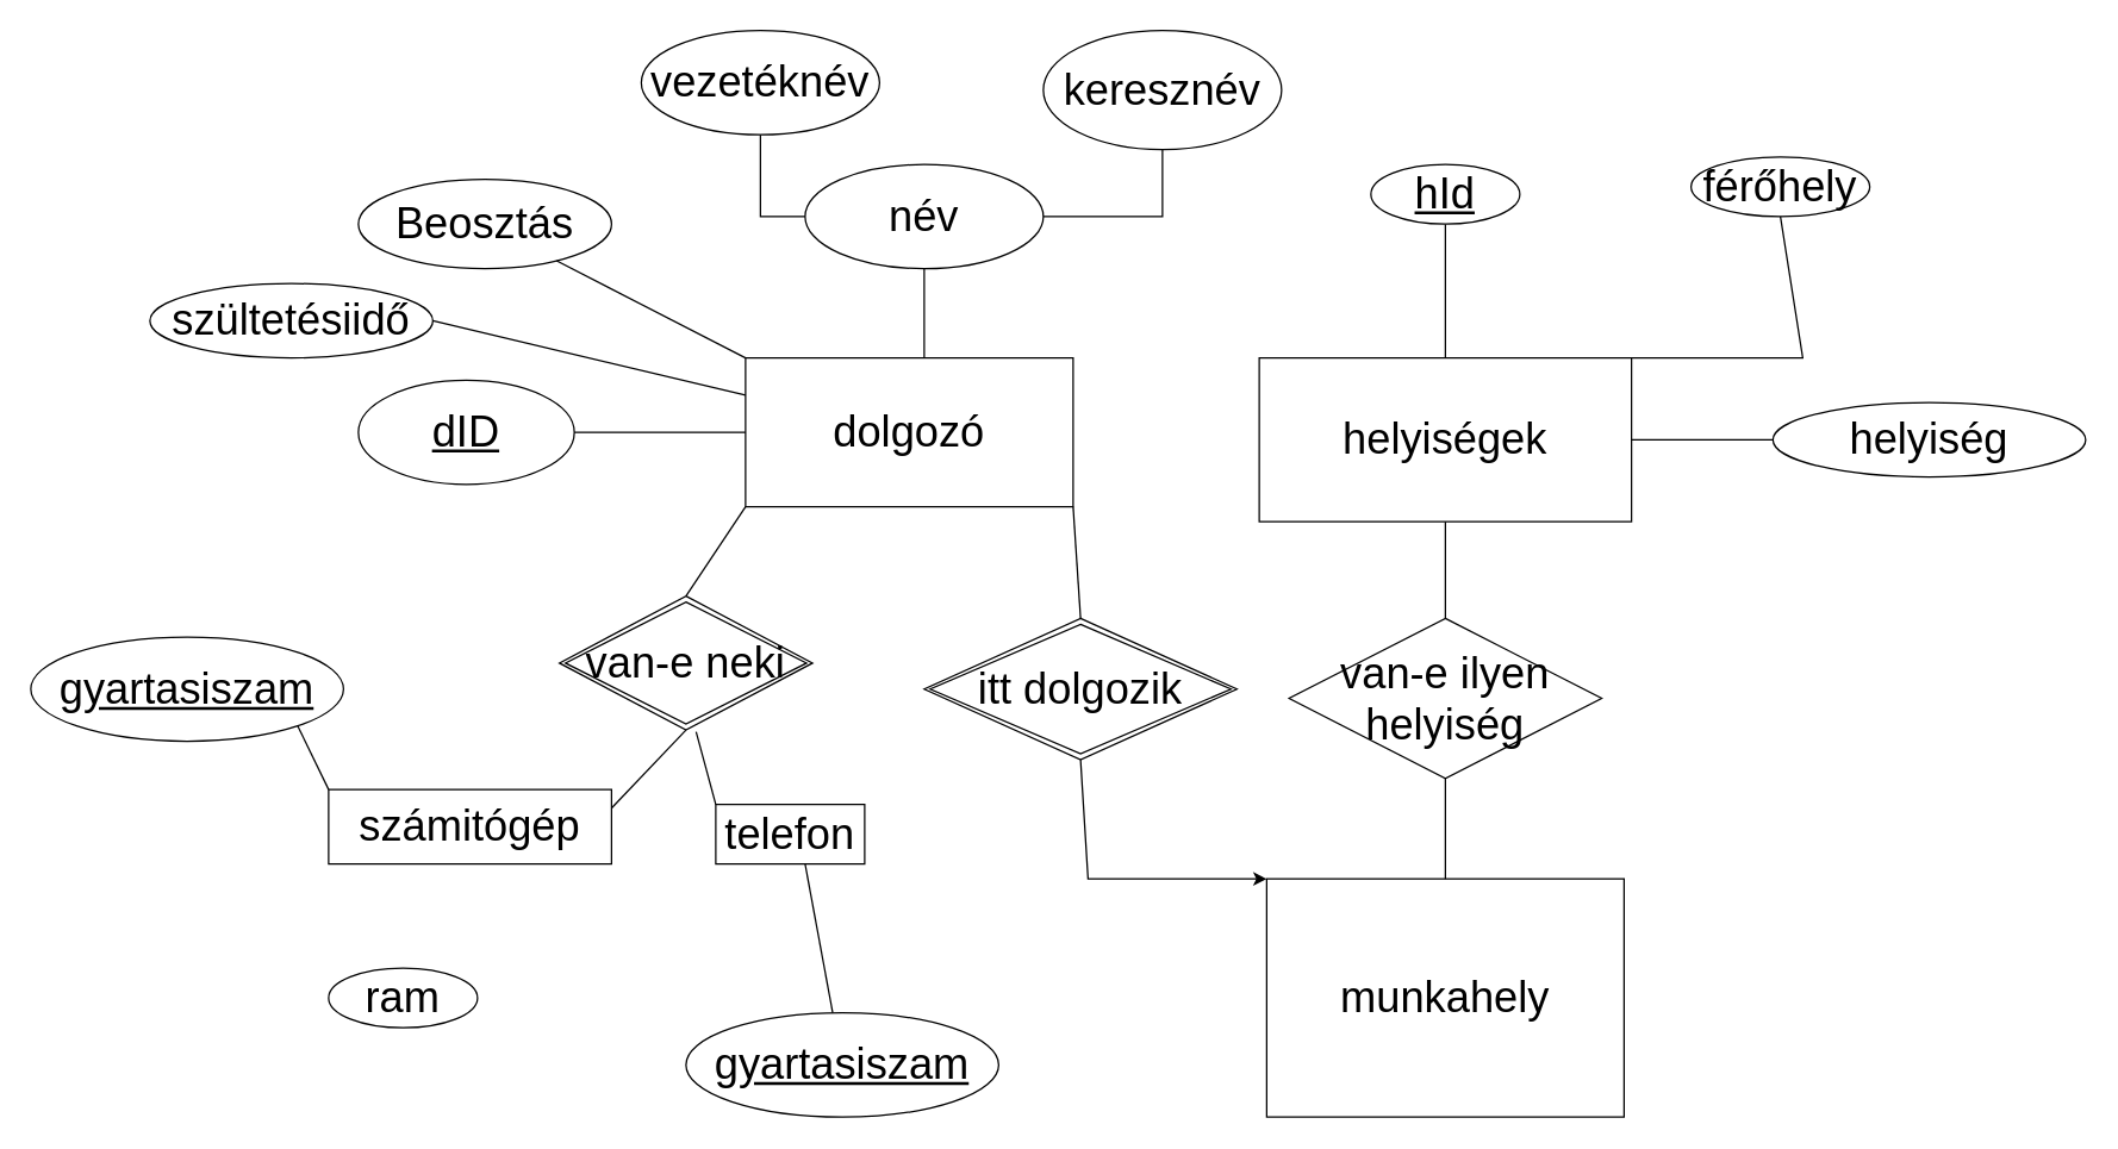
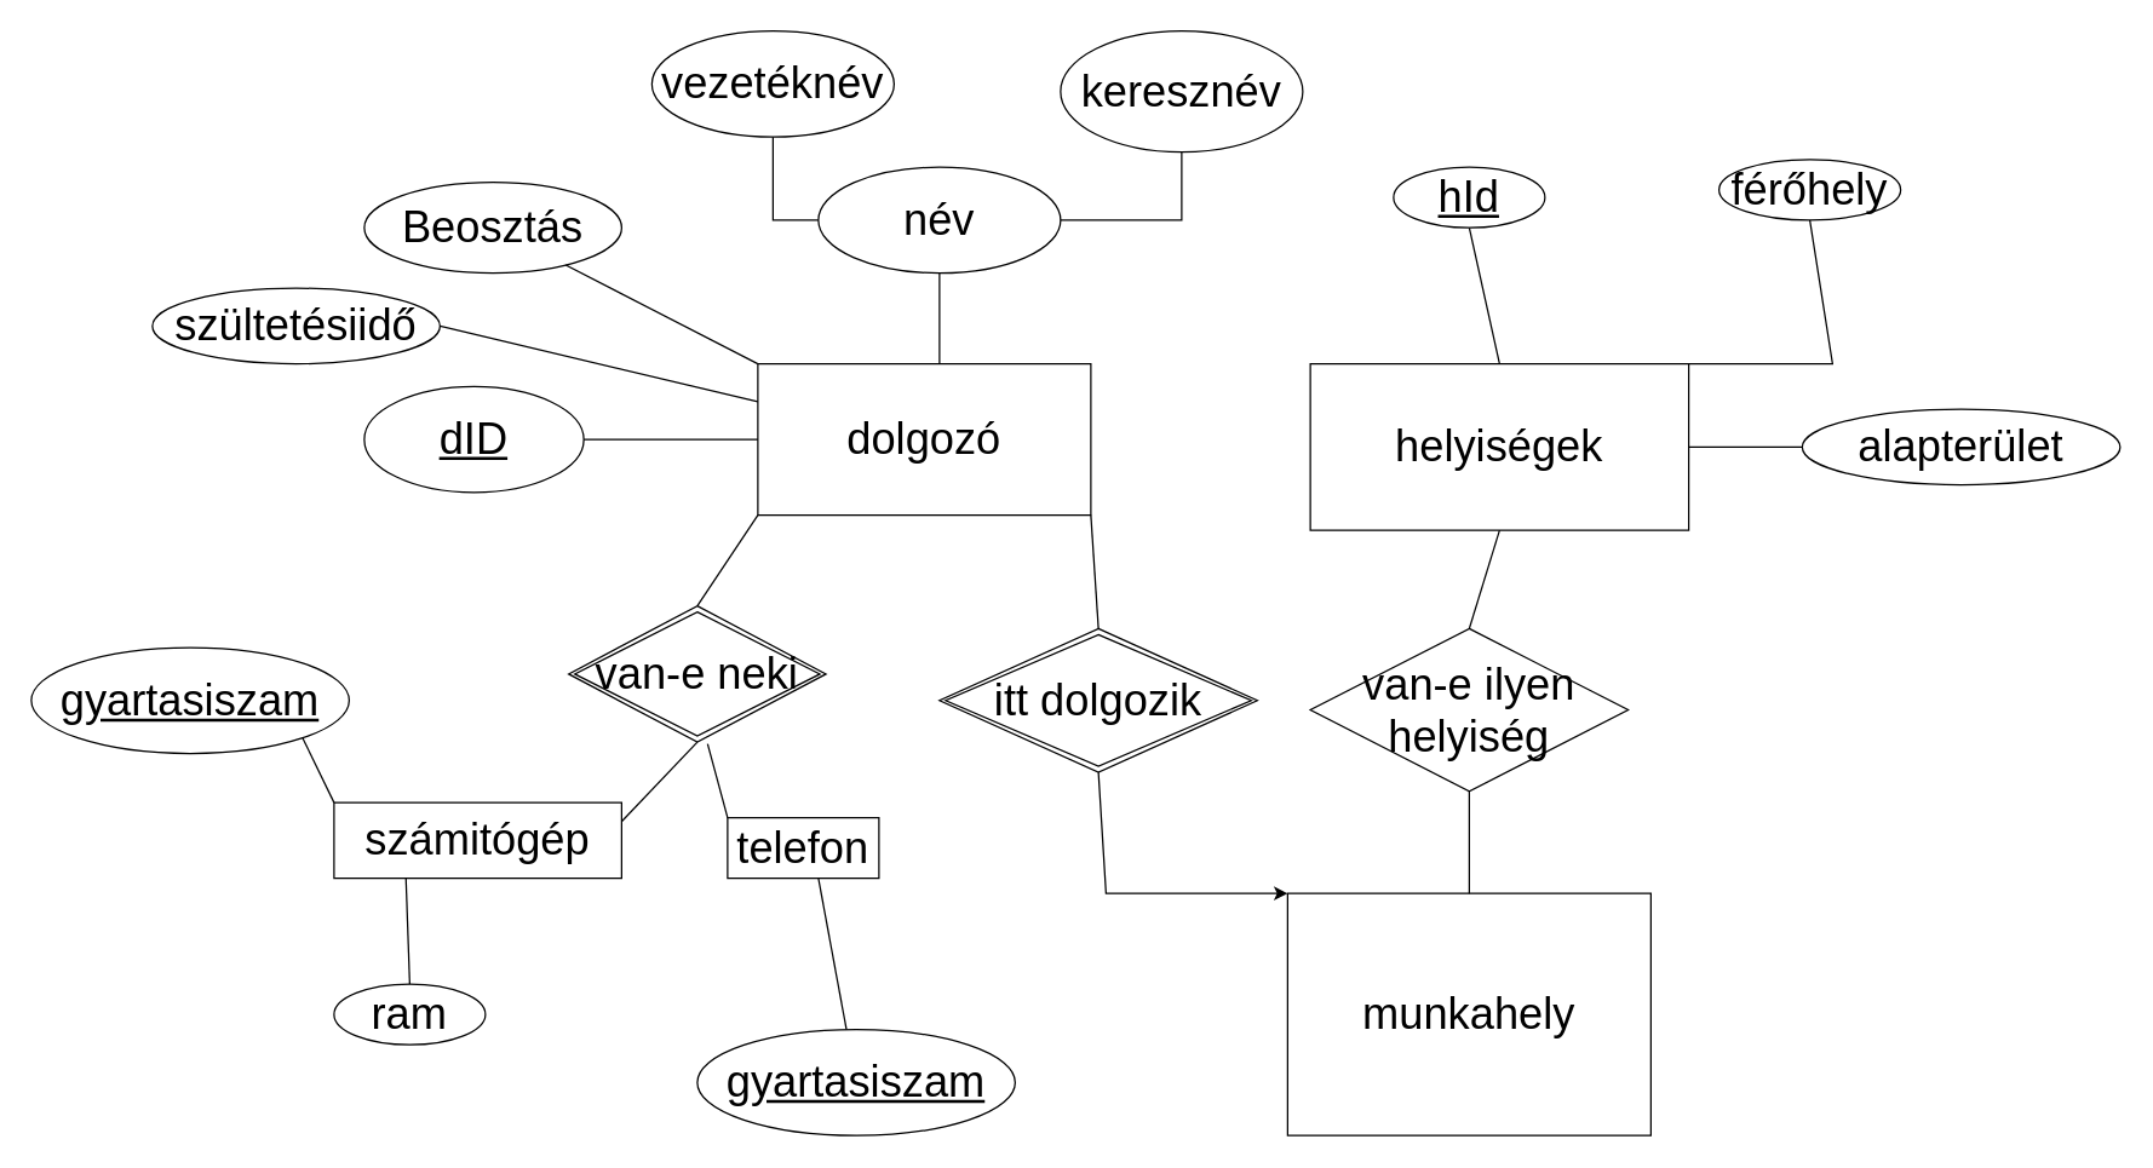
  <mxCell id="0" />
  <mxCell id="1" parent="0" />
  <mxCell id="2" value="&lt;font style=&quot;font-size: 29px&quot;&gt;munkahely&lt;/font&gt;" style="rounded=0;whiteSpace=wrap;html=1;" parent="1" vertex="1"><mxGeometry x="850" y="590" width="240" height="160" as="geometry" /></mxCell>
- <mxCell id="3" value="helyiségek" style="whiteSpace=wrap;html=1;align=center;fontSize=29;" parent="1" vertex="1"><mxGeometry x="845" y="240" width="250" height="110" as="geometry" /></mxCell>
+ <mxCell id="3" value="helyiségek" style="whiteSpace=wrap;html=1;align=center;fontSize=29;" parent="1" vertex="1"><mxGeometry x="865" y="240" width="250" height="110" as="geometry" /></mxCell>
  <mxCell id="4" value="" style="endArrow=none;html=1;rounded=0;fontSize=29;entryX=0.5;entryY=0;entryDx=0;entryDy=0;exitX=0.5;exitY=1;exitDx=0;exitDy=0;" parent="1" source="5" target="3" edge="1"><mxGeometry relative="1" as="geometry"><mxPoint x="965" y="-70" as="sourcePoint" /><mxPoint x="990" y="-10" as="targetPoint" /></mxGeometry></mxCell>
  <mxCell id="5" value="hId" style="ellipse;whiteSpace=wrap;html=1;align=center;fontStyle=4;fontSize=29;" parent="1" vertex="1"><mxGeometry x="920" y="110" width="100" height="40" as="geometry" /></mxCell>
  <mxCell id="6" value="férőhely" style="ellipse;whiteSpace=wrap;html=1;align=center;fontSize=29;" parent="1" vertex="1"><mxGeometry x="1135" y="105" width="120" height="40" as="geometry" /></mxCell>
  <mxCell id="7" value="" style="endArrow=none;html=1;rounded=0;fontSize=29;exitX=1;exitY=0;exitDx=0;exitDy=0;entryX=0.5;entryY=1;entryDx=0;entryDy=0;" parent="1" source="3" target="6" edge="1"><mxGeometry relative="1" as="geometry"><mxPoint x="1110" y="40" as="sourcePoint" /><mxPoint x="1210" y="40" as="targetPoint" /><Array as="points"><mxPoint x="1210" y="240" /></Array></mxGeometry></mxCell>
  <mxCell id="8" value="dolgozó" style="whiteSpace=wrap;html=1;align=center;fontSize=29;" parent="1" vertex="1"><mxGeometry x="500" y="240" width="220" height="100" as="geometry" /></mxCell>
  <mxCell id="9" value="itt dolgozik" style="shape=rhombus;double=1;perimeter=rhombusPerimeter;whiteSpace=wrap;html=1;align=center;fontSize=29;" parent="1" vertex="1"><mxGeometry x="620" y="415" width="210" height="95" as="geometry" /></mxCell>
- <mxCell id="10" value="helyiség" style="ellipse;whiteSpace=wrap;html=1;align=center;fontSize=29;" parent="1" vertex="1"><mxGeometry x="1190" y="270" width="210" height="50" as="geometry" /></mxCell>
+ <mxCell id="10" value="alapterület" style="ellipse;whiteSpace=wrap;html=1;align=center;fontSize=29;" parent="1" vertex="1"><mxGeometry x="1190" y="270" width="210" height="50" as="geometry" /></mxCell>
  <mxCell id="11" value="" style="endArrow=none;html=1;rounded=0;fontSize=29;entryX=0;entryY=0.5;entryDx=0;entryDy=0;exitX=1;exitY=0.5;exitDx=0;exitDy=0;" parent="1" source="3" target="10" edge="1"><mxGeometry relative="1" as="geometry"><mxPoint x="1030" y="170" as="sourcePoint" /><mxPoint x="1190" y="170" as="targetPoint" /><Array as="points" /></mxGeometry></mxCell>
  <mxCell id="12" value="" style="endArrow=classic;html=1;rounded=0;fontSize=29;exitX=0.5;exitY=1;exitDx=0;exitDy=0;" parent="1" source="9" edge="1"><mxGeometry width="50" height="50" relative="1" as="geometry"><mxPoint x="600" y="730" as="sourcePoint" /><mxPoint x="850" y="590" as="targetPoint" /><Array as="points"><mxPoint x="730" y="590" /></Array></mxGeometry></mxCell>
  <mxCell id="13" value="" style="endArrow=none;html=1;rounded=0;fontSize=29;entryX=0.5;entryY=0;entryDx=0;entryDy=0;exitX=1;exitY=1;exitDx=0;exitDy=0;" parent="1" source="8" target="9" edge="1"><mxGeometry relative="1" as="geometry"><mxPoint x="590" y="340" as="sourcePoint" /><mxPoint x="740" y="340" as="targetPoint" /><Array as="points" /></mxGeometry></mxCell>
  <mxCell id="14" value="név" style="ellipse;whiteSpace=wrap;html=1;align=center;fontSize=29;" parent="1" vertex="1"><mxGeometry x="540" y="110" width="160" height="70" as="geometry" /></mxCell>
  <mxCell id="15" value="" style="endArrow=none;html=1;rounded=0;fontSize=29;exitX=0.5;exitY=1;exitDx=0;exitDy=0;" parent="1" source="14" edge="1"><mxGeometry relative="1" as="geometry"><mxPoint x="480" y="180" as="sourcePoint" /><mxPoint x="620" y="240" as="targetPoint" /></mxGeometry></mxCell>
  <mxCell id="16" value="keresznév" style="ellipse;whiteSpace=wrap;html=1;fontSize=29;" parent="1" vertex="1"><mxGeometry x="700" y="20" width="160" height="80" as="geometry" /></mxCell>
  <mxCell id="17" value="" style="endArrow=none;html=1;rounded=0;fontSize=29;exitX=1;exitY=0.5;exitDx=0;exitDy=0;entryX=0.5;entryY=1;entryDx=0;entryDy=0;" parent="1" source="14" target="16" edge="1"><mxGeometry relative="1" as="geometry"><mxPoint x="640" y="140" as="sourcePoint" /><mxPoint x="800" y="140" as="targetPoint" /><Array as="points"><mxPoint x="780" y="145" /></Array></mxGeometry></mxCell>
  <mxCell id="18" value="vezetéknév" style="ellipse;whiteSpace=wrap;html=1;align=center;fontSize=29;" parent="1" vertex="1"><mxGeometry x="430" y="20" width="160" height="70" as="geometry" /></mxCell>
  <mxCell id="19" value="" style="endArrow=none;html=1;rounded=0;fontSize=29;entryX=0;entryY=0.5;entryDx=0;entryDy=0;" parent="1" source="18" target="14" edge="1"><mxGeometry relative="1" as="geometry"><mxPoint x="510" y="90" as="sourcePoint" /><mxPoint x="510" y="250" as="targetPoint" /><Array as="points"><mxPoint x="510" y="145" /></Array></mxGeometry></mxCell>
  <mxCell id="20" value="Beosztás" style="ellipse;whiteSpace=wrap;html=1;align=center;fontSize=29;" parent="1" vertex="1"><mxGeometry x="240" y="120" width="170" height="60" as="geometry" /></mxCell>
  <mxCell id="21" value="" style="endArrow=none;html=1;rounded=0;fontSize=29;entryX=0;entryY=0;entryDx=0;entryDy=0;" parent="1" source="20" target="8" edge="1"><mxGeometry relative="1" as="geometry"><mxPoint x="325" y="180" as="sourcePoint" /><mxPoint x="325" y="340" as="targetPoint" /></mxGeometry></mxCell>
  <mxCell id="22" value="dID" style="ellipse;whiteSpace=wrap;html=1;align=center;fontStyle=4;fontSize=29;" parent="1" vertex="1"><mxGeometry x="240" y="255" width="145" height="70" as="geometry" /></mxCell>
  <mxCell id="23" value="" style="endArrow=none;html=1;rounded=0;fontSize=29;exitX=1;exitY=0.5;exitDx=0;exitDy=0;entryX=0;entryY=0.5;entryDx=0;entryDy=0;" parent="1" source="22" target="8" edge="1"><mxGeometry relative="1" as="geometry"><mxPoint x="610" y="350" as="sourcePoint" /><mxPoint x="770" y="350" as="targetPoint" /></mxGeometry></mxCell>
  <mxCell id="24" value="van-e neki" style="shape=rhombus;double=1;perimeter=rhombusPerimeter;whiteSpace=wrap;html=1;align=center;fontSize=29;" parent="1" vertex="1"><mxGeometry x="375" y="400" width="170" height="90" as="geometry" /></mxCell>
  <mxCell id="25" value="" style="endArrow=none;html=1;rounded=0;fontSize=29;exitX=0;exitY=1;exitDx=0;exitDy=0;entryX=0.5;entryY=0;entryDx=0;entryDy=0;" parent="1" source="8" target="24" edge="1"><mxGeometry relative="1" as="geometry"><mxPoint x="610" y="350" as="sourcePoint" /><mxPoint x="770" y="350" as="targetPoint" /></mxGeometry></mxCell>
  <mxCell id="26" value="" style="endArrow=none;html=1;rounded=0;fontSize=29;exitX=0.5;exitY=1;exitDx=0;exitDy=0;entryX=1;entryY=0.25;entryDx=0;entryDy=0;" parent="1" source="24" target="27" edge="1"><mxGeometry relative="1" as="geometry"><mxPoint x="610" y="330" as="sourcePoint" /><mxPoint x="460" y="550" as="targetPoint" /></mxGeometry></mxCell>
  <mxCell id="27" value="számitógép" style="whiteSpace=wrap;html=1;align=center;fontSize=29;" parent="1" vertex="1"><mxGeometry x="220" y="530" width="190" height="50" as="geometry" /></mxCell>
  <mxCell id="28" value="telefon" style="whiteSpace=wrap;html=1;align=center;fontSize=29;" parent="1" vertex="1"><mxGeometry x="480" y="540" width="100" height="40" as="geometry" /></mxCell>
  <mxCell id="29" value="" style="endArrow=none;html=1;rounded=0;fontSize=29;exitX=0.54;exitY=1.013;exitDx=0;exitDy=0;exitPerimeter=0;entryX=0;entryY=0;entryDx=0;entryDy=0;" parent="1" source="24" target="28" edge="1"><mxGeometry relative="1" as="geometry"><mxPoint x="570" y="500" as="sourcePoint" /><mxPoint x="730" y="500" as="targetPoint" /></mxGeometry></mxCell>
  <mxCell id="30" value="szültetésiidő" style="ellipse;whiteSpace=wrap;html=1;align=center;fontSize=29;" parent="1" vertex="1"><mxGeometry x="100" y="190" width="190" height="50" as="geometry" /></mxCell>
  <mxCell id="31" value="" style="endArrow=none;html=1;rounded=0;fontSize=29;exitX=1;exitY=0.5;exitDx=0;exitDy=0;entryX=0;entryY=0.25;entryDx=0;entryDy=0;" parent="1" source="30" target="8" edge="1"><mxGeometry relative="1" as="geometry"><mxPoint x="260" y="220" as="sourcePoint" /><mxPoint x="420" y="220" as="targetPoint" /></mxGeometry></mxCell>
  <mxCell id="32" value="ram" style="ellipse;whiteSpace=wrap;html=1;align=center;fontSize=29;" parent="1" vertex="1"><mxGeometry x="220" y="650" width="100" height="40" as="geometry" /></mxCell>
+ <mxCell id="33" value="" style="endArrow=none;html=1;rounded=0;fontSize=29;exitX=0.25;exitY=1;exitDx=0;exitDy=0;entryX=0.5;entryY=0;entryDx=0;entryDy=0;" parent="1" source="27" target="32" edge="1"><mxGeometry relative="1" as="geometry"><mxPoint x="610" y="700" as="sourcePoint" /><mxPoint x="770" y="700" as="targetPoint" /></mxGeometry></mxCell>
  <mxCell id="34" value="gyartasiszam" style="ellipse;whiteSpace=wrap;html=1;align=center;fontStyle=4;fontSize=29;" parent="1" vertex="1"><mxGeometry x="460" y="680" width="210" height="70" as="geometry" /></mxCell>
  <mxCell id="35" value="gyartasiszam" style="ellipse;whiteSpace=wrap;html=1;align=center;fontStyle=4;fontSize=29;" parent="1" vertex="1"><mxGeometry x="20" y="427.5" width="210" height="70" as="geometry" /></mxCell>
  <mxCell id="36" value="" style="endArrow=none;html=1;rounded=0;fontSize=29;exitX=1;exitY=1;exitDx=0;exitDy=0;entryX=0;entryY=0;entryDx=0;entryDy=0;" parent="1" source="35" target="27" edge="1"><mxGeometry relative="1" as="geometry"><mxPoint x="100" y="530" as="sourcePoint" /><mxPoint x="260" y="530" as="targetPoint" /></mxGeometry></mxCell>
  <mxCell id="37" value="" style="endArrow=none;html=1;rounded=0;fontSize=29;" parent="1" source="34" edge="1"><mxGeometry relative="1" as="geometry"><mxPoint x="560" y="640" as="sourcePoint" /><mxPoint x="540" y="580" as="targetPoint" /></mxGeometry></mxCell>
  <mxCell id="38" value="&lt;font style=&quot;font-size: 29px;&quot;&gt;van-e ilyen helyiség&lt;/font&gt;" style="shape=rhombus;perimeter=rhombusPerimeter;whiteSpace=wrap;html=1;align=center;" vertex="1" parent="1"><mxGeometry x="865" y="415" width="210" height="107.5" as="geometry" /></mxCell>
  <mxCell id="39" value="" style="endArrow=none;html=1;rounded=0;fontSize=29;exitX=0.5;exitY=1;exitDx=0;exitDy=0;entryX=0.5;entryY=0;entryDx=0;entryDy=0;" edge="1" parent="1" source="3" target="38"><mxGeometry relative="1" as="geometry"><mxPoint x="780" y="400" as="sourcePoint" /><mxPoint x="940" y="400" as="targetPoint" /></mxGeometry></mxCell>
  <mxCell id="40" value="" style="endArrow=none;html=1;rounded=0;fontSize=29;entryX=0.5;entryY=0;entryDx=0;entryDy=0;exitX=0.5;exitY=1;exitDx=0;exitDy=0;" edge="1" parent="1" source="38" target="2"><mxGeometry relative="1" as="geometry"><mxPoint x="850" y="520" as="sourcePoint" /><mxPoint y="520" as="targetPoint" x="1010" /></mxGeometry></mxCell>
